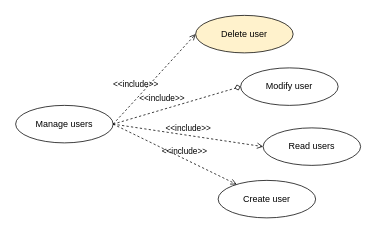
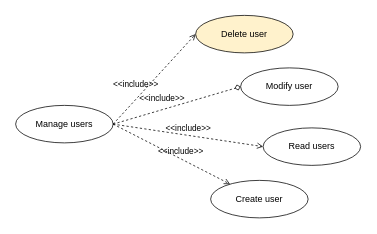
  <mxCell id="0" />
  <mxCell id="1" parent="0" />
  <mxCell id="2" value="Manage users" style="ellipse;whiteSpace=wrap;html=1;" vertex="1" parent="1"><mxGeometry x="20" y="140" width="130" height="50" as="geometry" /></mxCell>
- <mxCell id="3" value="Create user" style="ellipse;whiteSpace=wrap;html=1;" vertex="1" parent="1"><mxGeometry x="290" y="240" width="130" height="50" as="geometry" /></mxCell>
+ <mxCell id="3" value="Create user" style="ellipse;whiteSpace=wrap;html=1;" vertex="1" parent="1"><mxGeometry x="280" y="240" width="130" height="50" as="geometry" /></mxCell>
  <mxCell id="4" value="Read users" style="ellipse;whiteSpace=wrap;html=1;" vertex="1" parent="1"><mxGeometry x="350" y="170" width="130" height="50" as="geometry" /></mxCell>
  <mxCell id="5" value="Modify user" style="ellipse;whiteSpace=wrap;html=1;" vertex="1" parent="1"><mxGeometry x="320" y="90" width="130" height="50" as="geometry" /></mxCell>
  <mxCell id="6" value="&amp;lt;&amp;lt;include&amp;gt;&amp;gt;" style="html=1;verticalAlign=bottom;labelBackgroundColor=none;endArrow=open;endFill=0;dashed=1;exitX=1;exitY=0.5;exitDx=0;exitDy=0;" edge="1" parent="1" source="2" target="3"><mxGeometry x="0.148" y="1" width="160" relative="1" as="geometry"><mxPoint x="260" y="180" as="sourcePoint" /><mxPoint x="240" y="165" as="targetPoint" /><mxPoint as="offset" /></mxGeometry></mxCell>
  <mxCell id="7" value="Delete user" style="ellipse;whiteSpace=wrap;html=1;fillColor=#fff2cc;" vertex="1" parent="1"><mxGeometry x="260" y="20" width="130" height="50" as="geometry" /></mxCell>
  <mxCell id="8" value="&amp;lt;&amp;lt;include&amp;gt;&amp;gt;" style="html=1;verticalAlign=bottom;labelBackgroundColor=none;endArrow=open;endFill=0;dashed=1;entryX=0;entryY=0.5;entryDx=0;entryDy=0;" edge="1" parent="1" target="4"><mxGeometry width="160" relative="1" as="geometry"><mxPoint x="150" y="165" as="sourcePoint" /><mxPoint x="590" y="60" as="targetPoint" /></mxGeometry></mxCell>
  <mxCell id="9" value="&amp;lt;&amp;lt;include&amp;gt;&amp;gt;" style="html=1;verticalAlign=bottom;labelBackgroundColor=none;endArrow=diamond;endFill=0;dashed=1;exitX=1;exitY=0.5;exitDx=0;exitDy=0;entryX=0;entryY=0.5;entryDx=0;entryDy=0;" edge="1" parent="1" source="2" target="5"><mxGeometry x="-0.219" y="6" width="160" relative="1" as="geometry"><mxPoint x="160" y="60" as="sourcePoint" /><mxPoint x="270" y="80" as="targetPoint" /><mxPoint as="offset" /></mxGeometry></mxCell>
  <mxCell id="10" value="&amp;lt;&amp;lt;include&amp;gt;&amp;gt;" style="html=1;verticalAlign=bottom;labelBackgroundColor=none;endArrow=open;endFill=0;dashed=1;exitX=1;exitY=0.5;exitDx=0;exitDy=0;entryX=0;entryY=0.5;entryDx=0;entryDy=0;" edge="1" parent="1" source="2" target="7"><mxGeometry x="-0.343" y="8" width="160" relative="1" as="geometry"><mxPoint x="100" y="120" as="sourcePoint" /><mxPoint x="260" y="120" as="targetPoint" /><mxPoint as="offset" /></mxGeometry></mxCell>
